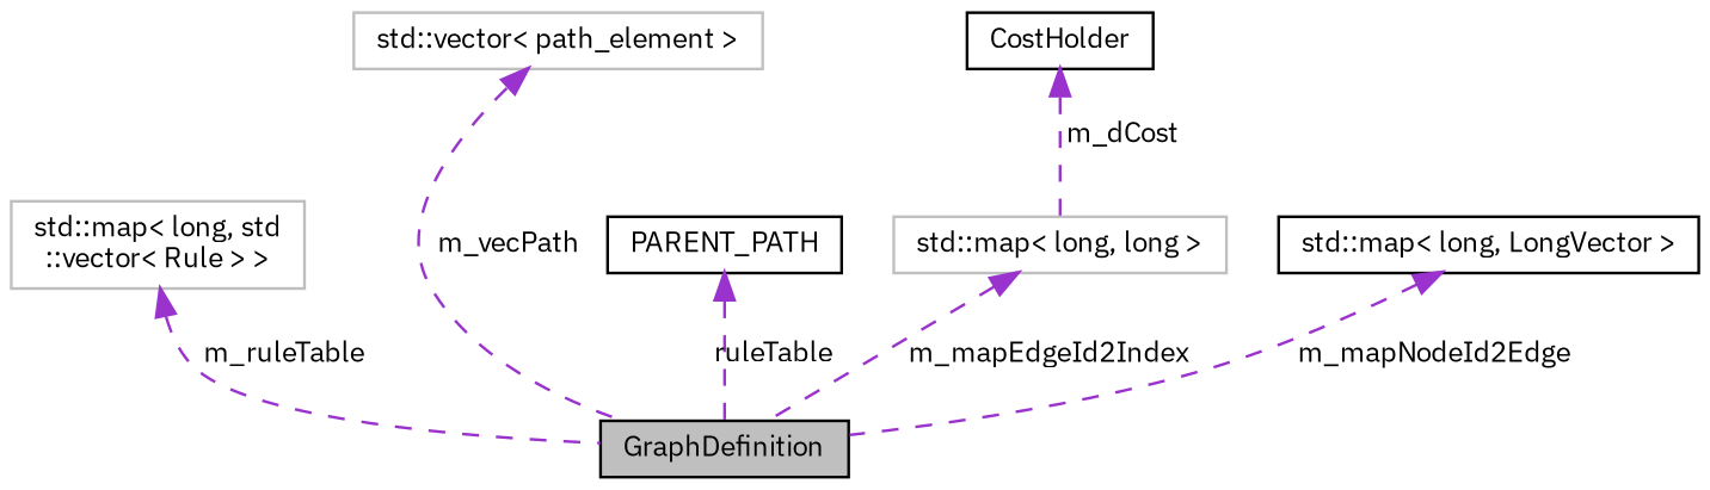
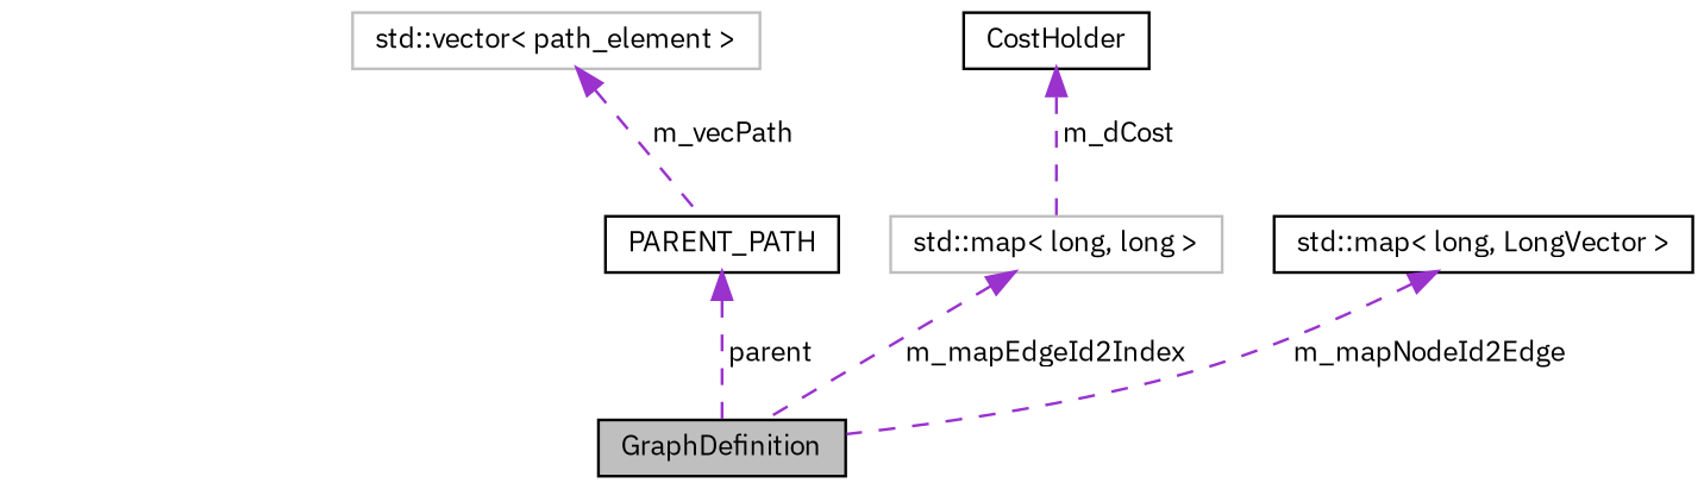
  digraph {
    fontname="IBM Plex Sans"
    rankdir=TB
    node [color=black fillcolor=white fontname="IBM Plex Sans" fontsize=10 shape=record style=filled]
    edge [color=darkorchid3 dir=back fontname="IBM Plex Sans" fontsize=10 labelfontname=Helvetica labelfontsize=10 style=dashed]
    n1 [fillcolor=grey75 fontcolor=black height=0.2 label=GraphDefinition width=0.4]
-   n2 [color=grey75 height=0.2 label="std::map\< long, std\l::vector\< Rule \> \>" width=0.4]
    n3 [color=grey75 height=0.2 label="std::vector\< path_element \>" width=0.4]
    n4 [color=grey75 height=0.2 label="std::map\< long, long \>" width=0.4]
    n5 [height=0.2 label=PARENT_PATH width=0.4]
    n6 [height=0.2 label=CostHolder width=0.4]
    n7 [height=0.2 label="std::map\< long, LongVector \>" width=0.4]
-   n2 -> n1 [label=" m_ruleTable"]
-   n3 -> n1 [label=" m_vecPath"]
+   n3 -> n5 [label=" m_vecPath"]
    n4 -> n1 [label=" m_mapEdgeId2Index"]
-   n5 -> n1 [label=" ruleTable"]
+   n5 -> n1 [label=" parent"]
    n6 -> n4 [label=" m_dCost"]
    n7 -> n1 [label=" m_mapNodeId2Edge"]
  }
